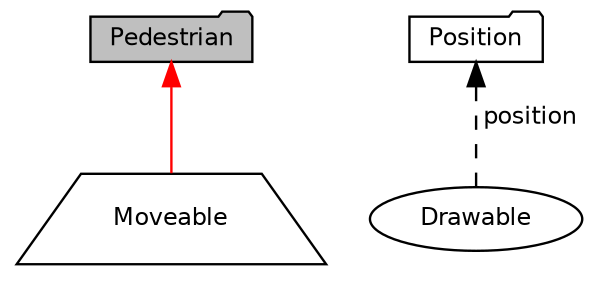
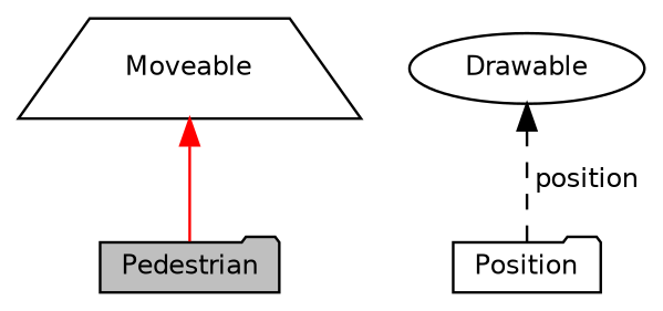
  digraph {
    node [color=black fillcolor=white fontname=Helvetica fontsize=10 shape=folder style=filled]
    edge [dir=back fontname=Helvetica fontsize=10 labelfontname=Helvetica labelfontsize=10]
    n1 [fillcolor=grey75 fontcolor=black height=0.2 label=Pedestrian width=0.4]
    n2 [height=0.2 label=Moveable shape=trapezium width=0.4]
    n3 [height=0.2 label=Drawable shape=ellipse width=0.4]
    n4 [height=0.2 label=Position width=0.4]
-   n1 -> n2 [color=red style=solid]
-   n4 -> n3 [color=black label=" position" style=dashed]
+   n2 -> n1 [color=red style=solid]
+   n3 -> n4 [color=black label=" position" style=dashed]
  }
